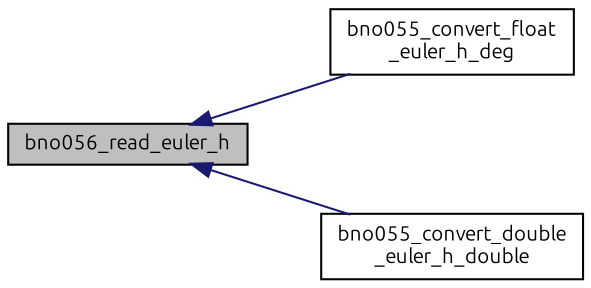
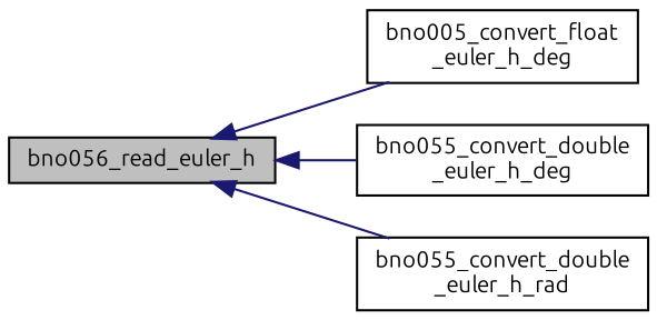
  digraph {
    fontname=Ubuntu
    rankdir=LR
    node [color=black fillcolor=white fontname=Ubuntu fontsize=10 shape=record style=filled]
    edge [color=midnightblue dir=back fontname=Ubuntu fontsize=10 labelfontname=Helvetica labelfontsize=10 style=solid]
    n1 [fillcolor=grey75 fontcolor=black height=0.2 label=bno056_read_euler_h width=0.4]
-   n2 [height=0.2 label="bno055_convert_float\l_euler_h_deg" width=0.4]
-   n4 [height=0.2 label="bno055_convert_double\l_euler_h_double" width=0.4]
+   n2 [height=0.2 label="bno005_convert_float\l_euler_h_deg" width=0.4]
+   n3 [height=0.2 label="bno055_convert_double\l_euler_h_deg" width=0.4]
+   n4 [height=0.2 label="bno055_convert_double\l_euler_h_rad" width=0.4]
    n1 -> n2
+   n1 -> n3
    n1 -> n4
  }
